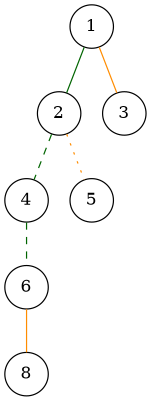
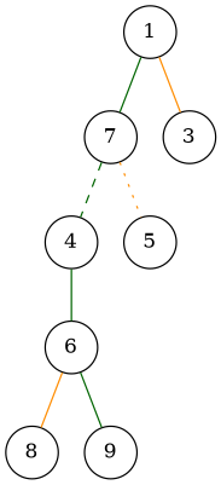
  digraph {
    node [shape=circle]
    edge [arrowhead=none color=darkgreen style=solid]
    1
-   2
+   2 [label=7]
    3
    4
    5
    6
    8
+   9
    1 -> 2
    1 -> 3 [color=darkorange]
    2 -> 4 [style=dashed]
    2 -> 5 [color=darkorange style=dotted]
-   4 -> 6 [style=dashed]
+   4 -> 6
    6 -> 8 [color=darkorange]
+   6 -> 9
  }
